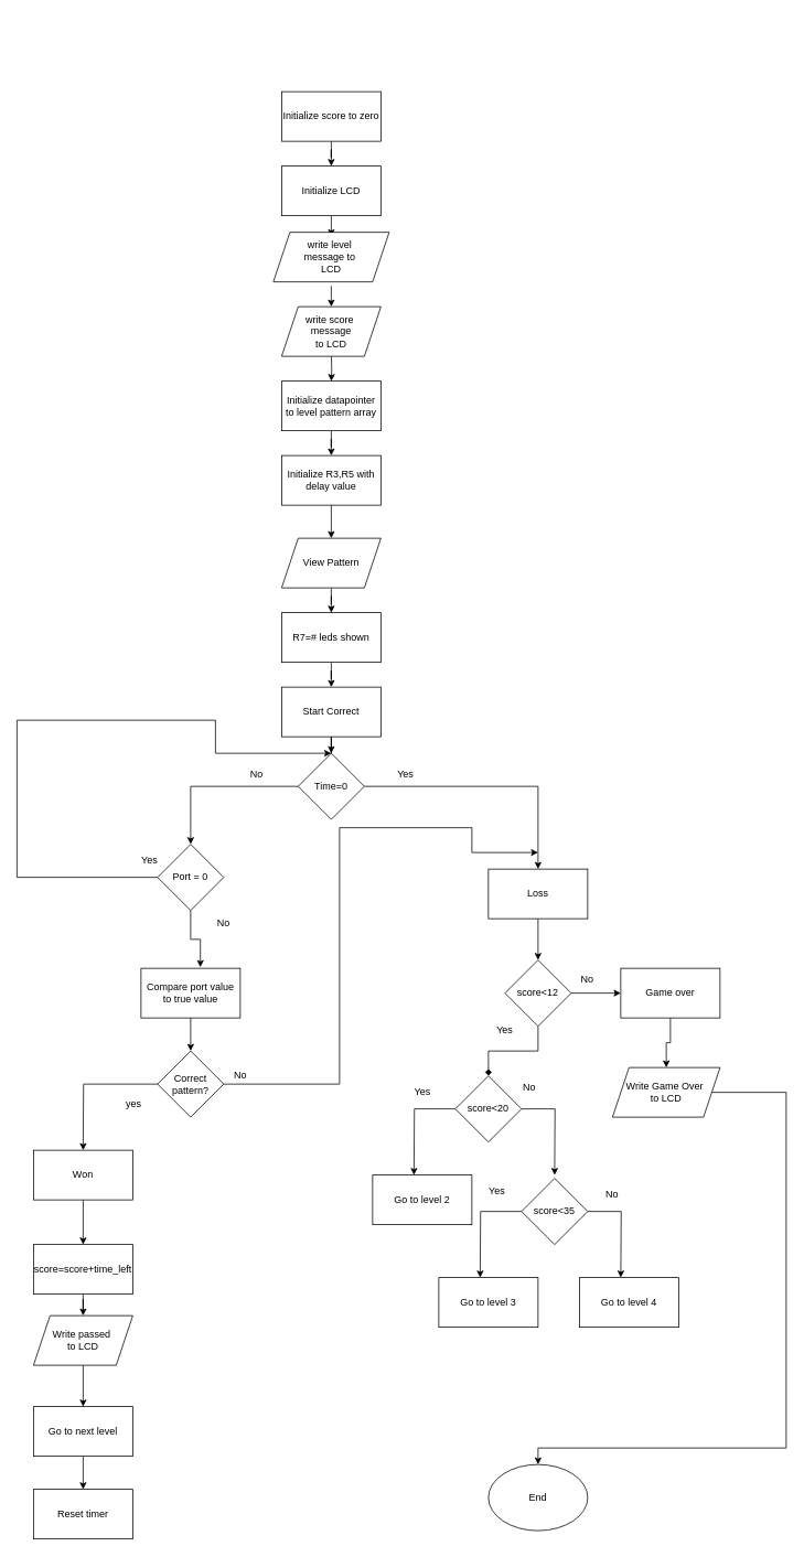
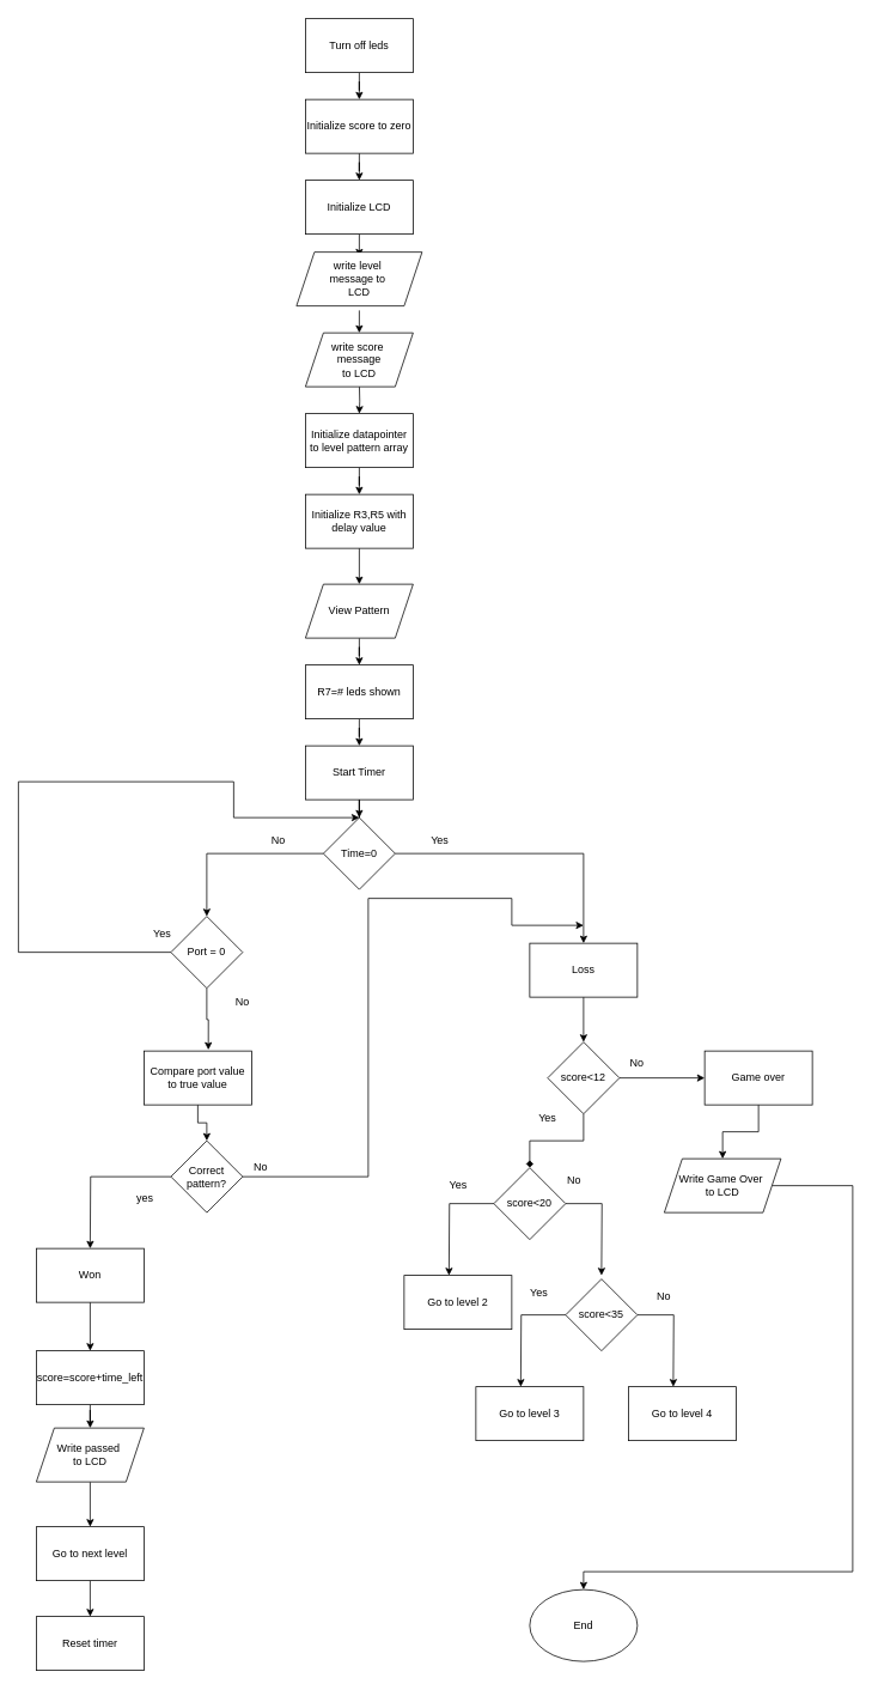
  <mxCell id="0" />
  <mxCell id="1" parent="0" />
+ <mxCell id="2" value="" style="edgeStyle=orthogonalEdgeStyle;rounded=0;orthogonalLoop=1;jettySize=auto;html=1;" edge="1" parent="1" source="3" target="5"><mxGeometry relative="1" as="geometry" /></mxCell>
+ <mxCell id="3" value="Turn off leds" style="rounded=0;whiteSpace=wrap;html=1;" vertex="1" parent="1"><mxGeometry x="340" y="20" width="120" height="60" as="geometry" /></mxCell>
  <mxCell id="4" value="" style="edgeStyle=orthogonalEdgeStyle;rounded=0;orthogonalLoop=1;jettySize=auto;html=1;" edge="1" parent="1" source="5" target="7"><mxGeometry relative="1" as="geometry" /></mxCell>
  <mxCell id="5" value="Initialize score to zero" style="rounded=0;whiteSpace=wrap;html=1;" vertex="1" parent="1"><mxGeometry x="340" y="110" width="120" height="60" as="geometry" /></mxCell>
  <mxCell id="6" value="" style="edgeStyle=orthogonalEdgeStyle;rounded=0;orthogonalLoop=1;jettySize=auto;html=1;" edge="1" parent="1" source="7"><mxGeometry relative="1" as="geometry"><mxPoint x="400" y="285" as="targetPoint" /></mxGeometry></mxCell>
  <mxCell id="7" value="Initialize LCD&lt;br&gt;" style="whiteSpace=wrap;html=1;" vertex="1" parent="1"><mxGeometry x="340" y="200" width="120" height="60" as="geometry" /></mxCell>
  <mxCell id="8" value="" style="edgeStyle=orthogonalEdgeStyle;rounded=0;orthogonalLoop=1;jettySize=auto;html=1;" edge="1" parent="1"><mxGeometry relative="1" as="geometry"><mxPoint x="400" y="345" as="sourcePoint" /><mxPoint x="400" y="370" as="targetPoint" /></mxGeometry></mxCell>
  <mxCell id="9" value="" style="edgeStyle=orthogonalEdgeStyle;rounded=0;orthogonalLoop=1;jettySize=auto;html=1;" edge="1" parent="1" target="11"><mxGeometry relative="1" as="geometry"><mxPoint x="400" y="425" as="sourcePoint" /></mxGeometry></mxCell>
  <mxCell id="10" value="" style="edgeStyle=orthogonalEdgeStyle;rounded=0;orthogonalLoop=1;jettySize=auto;html=1;" edge="1" parent="1" source="11" target="13"><mxGeometry relative="1" as="geometry" /></mxCell>
  <mxCell id="11" value="Initialize datapointer to level pattern array" style="whiteSpace=wrap;html=1;" vertex="1" parent="1"><mxGeometry x="340" y="460" width="120" height="60" as="geometry" /></mxCell>
  <mxCell id="12" value="" style="edgeStyle=orthogonalEdgeStyle;rounded=0;orthogonalLoop=1;jettySize=auto;html=1;" edge="1" parent="1" source="13" target="17"><mxGeometry relative="1" as="geometry" /></mxCell>
  <mxCell id="13" value="Initialize R3,R5 with delay value" style="whiteSpace=wrap;html=1;" vertex="1" parent="1"><mxGeometry x="340" y="550" width="120" height="60" as="geometry" /></mxCell>
  <mxCell id="14" value="write level&amp;nbsp;&lt;br&gt;message to&amp;nbsp;&lt;br&gt;LCD" style="shape=parallelogram;perimeter=parallelogramPerimeter;whiteSpace=wrap;html=1;fixedSize=1;" vertex="1" parent="1"><mxGeometry x="330" y="280" width="140" height="60" as="geometry" /></mxCell>
  <mxCell id="15" value="write score&amp;nbsp;&lt;br&gt;message&lt;br&gt;to LCD" style="shape=parallelogram;perimeter=parallelogramPerimeter;whiteSpace=wrap;html=1;fixedSize=1;" vertex="1" parent="1"><mxGeometry x="340" y="370" width="120" height="60" as="geometry" /></mxCell>
  <mxCell id="16" value="" style="edgeStyle=orthogonalEdgeStyle;rounded=0;orthogonalLoop=1;jettySize=auto;html=1;" edge="1" parent="1" source="17" target="19"><mxGeometry relative="1" as="geometry" /></mxCell>
  <mxCell id="17" value="View Pattern" style="shape=parallelogram;perimeter=parallelogramPerimeter;whiteSpace=wrap;html=1;fixedSize=1;" vertex="1" parent="1"><mxGeometry x="340" y="650" width="120" height="60" as="geometry" /></mxCell>
  <mxCell id="18" value="" style="edgeStyle=orthogonalEdgeStyle;rounded=0;orthogonalLoop=1;jettySize=auto;html=1;" edge="1" parent="1" source="19" target="21"><mxGeometry relative="1" as="geometry" /></mxCell>
  <mxCell id="19" value="R7=# leds shown" style="whiteSpace=wrap;html=1;" vertex="1" parent="1"><mxGeometry x="340" y="740" width="120" height="60" as="geometry" /></mxCell>
  <mxCell id="20" value="" style="edgeStyle=orthogonalEdgeStyle;rounded=0;orthogonalLoop=1;jettySize=auto;html=1;" edge="1" parent="1" source="21" target="24"><mxGeometry relative="1" as="geometry" /></mxCell>
- <mxCell id="21" value="Start Correct" style="whiteSpace=wrap;html=1;" vertex="1" parent="1"><mxGeometry x="340" y="830" width="120" height="60" as="geometry" /></mxCell>
+ <mxCell id="21" value="Start Timer" style="whiteSpace=wrap;html=1;" vertex="1" parent="1"><mxGeometry x="340" y="830" width="120" height="60" as="geometry" /></mxCell>
  <mxCell id="22" style="edgeStyle=orthogonalEdgeStyle;rounded=0;orthogonalLoop=1;jettySize=auto;html=1;entryX=0.5;entryY=0;entryDx=0;entryDy=0;" edge="1" parent="1" source="24" target="26"><mxGeometry relative="1" as="geometry" /></mxCell>
  <mxCell id="23" style="edgeStyle=orthogonalEdgeStyle;rounded=0;orthogonalLoop=1;jettySize=auto;html=1;entryX=0.5;entryY=0;entryDx=0;entryDy=0;" edge="1" parent="1" source="24" target="36"><mxGeometry relative="1" as="geometry" /></mxCell>
  <mxCell id="24" value="Time=0" style="rhombus;whiteSpace=wrap;html=1;" vertex="1" parent="1"><mxGeometry x="360" y="910" width="80" height="80" as="geometry" /></mxCell>
  <mxCell id="25" value="" style="edgeStyle=orthogonalEdgeStyle;rounded=0;orthogonalLoop=1;jettySize=auto;html=1;" edge="1" parent="1" source="26" target="30"><mxGeometry relative="1" as="geometry" /></mxCell>
  <mxCell id="26" value="Loss" style="rounded=0;whiteSpace=wrap;html=1;" vertex="1" parent="1"><mxGeometry x="590" y="1050" width="120" height="60" as="geometry" /></mxCell>
  <mxCell id="27" value="Yes" style="text;html=1;strokeColor=none;fillColor=none;align=center;verticalAlign=middle;whiteSpace=wrap;rounded=0;" vertex="1" parent="1"><mxGeometry x="460" y="920" width="60" height="30" as="geometry" /></mxCell>
  <mxCell id="28" value="" style="edgeStyle=orthogonalEdgeStyle;rounded=0;orthogonalLoop=1;jettySize=auto;html=1;" edge="1" parent="1" source="30" target="32"><mxGeometry relative="1" as="geometry" /></mxCell>
  <mxCell id="29" style="edgeStyle=orthogonalEdgeStyle;rounded=0;orthogonalLoop=1;jettySize=auto;html=1;entryX=0.5;entryY=0;entryDx=0;entryDy=0;endArrow=diamond;" edge="1" parent="1" source="30" target="55"><mxGeometry relative="1" as="geometry" /></mxCell>
  <mxCell id="30" value="score&amp;lt;12" style="rhombus;whiteSpace=wrap;html=1;" vertex="1" parent="1"><mxGeometry x="610" y="1160" width="80" height="80" as="geometry" /></mxCell>
  <mxCell id="31" value="" style="edgeStyle=orthogonalEdgeStyle;rounded=0;orthogonalLoop=1;jettySize=auto;html=1;" edge="1" parent="1" source="32" target="71"><mxGeometry relative="1" as="geometry" /></mxCell>
- <mxCell id="32" value="Game over" style="whiteSpace=wrap;html=1;" vertex="1" parent="1"><mxGeometry x="750" y="1170" width="120" height="60" as="geometry" /></mxCell>
+ <mxCell id="32" value="Game over" style="whiteSpace=wrap;html=1;" vertex="1" parent="1"><mxGeometry x="785" y="1170" width="120" height="60" as="geometry" /></mxCell>
  <mxCell id="33" value="Yes" style="text;html=1;strokeColor=none;fillColor=none;align=center;verticalAlign=middle;whiteSpace=wrap;rounded=0;" vertex="1" parent="1"><mxGeometry x="580" y="1230" width="60" height="30" as="geometry" /></mxCell>
  <mxCell id="34" style="edgeStyle=orthogonalEdgeStyle;rounded=0;orthogonalLoop=1;jettySize=auto;html=1;" edge="1" parent="1" source="36" target="24"><mxGeometry relative="1" as="geometry"><mxPoint x="280" y="910" as="targetPoint" /><Array as="points"><mxPoint x="20" y="1060" /><mxPoint x="20" y="870" /><mxPoint x="260" y="870" /><mxPoint x="260" y="910" /></Array></mxGeometry></mxCell>
  <mxCell id="35" style="edgeStyle=orthogonalEdgeStyle;rounded=0;orthogonalLoop=1;jettySize=auto;html=1;entryX=0.598;entryY=-0.022;entryDx=0;entryDy=0;entryPerimeter=0;" edge="1" parent="1" source="36" target="40"><mxGeometry relative="1" as="geometry" /></mxCell>
  <mxCell id="36" value="Port = 0" style="rhombus;whiteSpace=wrap;html=1;" vertex="1" parent="1"><mxGeometry x="190" y="1020" width="80" height="80" as="geometry" /></mxCell>
  <mxCell id="37" value="No" style="text;html=1;strokeColor=none;fillColor=none;align=center;verticalAlign=middle;whiteSpace=wrap;rounded=0;" vertex="1" parent="1"><mxGeometry x="280" y="920" width="60" height="30" as="geometry" /></mxCell>
  <mxCell id="38" value="Yes" style="text;html=1;align=center;verticalAlign=middle;resizable=0;points=[];autosize=1;strokeColor=none;fillColor=none;" vertex="1" parent="1"><mxGeometry x="160" y="1025" width="40" height="30" as="geometry" /></mxCell>
  <mxCell id="39" value="" style="edgeStyle=orthogonalEdgeStyle;rounded=0;orthogonalLoop=1;jettySize=auto;html=1;" edge="1" parent="1" source="40" target="44"><mxGeometry relative="1" as="geometry" /></mxCell>
- <mxCell id="40" value="Compare port value&lt;br&gt;to true value" style="rounded=0;whiteSpace=wrap;html=1;" vertex="1" parent="1"><mxGeometry x="170" y="1170" width="120" height="60" as="geometry" /></mxCell>
+ <mxCell id="40" value="Compare port value&lt;br&gt;to true value" style="rounded=0;whiteSpace=wrap;html=1;" vertex="1" parent="1"><mxGeometry x="160" y="1170" width="120" height="60" as="geometry" /></mxCell>
  <mxCell id="41" value="No" style="text;html=1;strokeColor=none;fillColor=none;align=center;verticalAlign=middle;whiteSpace=wrap;rounded=0;" vertex="1" parent="1"><mxGeometry x="240" y="1100" width="60" height="31" as="geometry" /></mxCell>
  <mxCell id="42" style="edgeStyle=orthogonalEdgeStyle;rounded=0;orthogonalLoop=1;jettySize=auto;html=1;" edge="1" parent="1" source="44"><mxGeometry relative="1" as="geometry"><mxPoint x="650" y="1030" as="targetPoint" /><Array as="points"><mxPoint x="410" y="1310" /><mxPoint x="410" y="1000" /><mxPoint x="570" y="1000" /></Array></mxGeometry></mxCell>
  <mxCell id="43" style="edgeStyle=orthogonalEdgeStyle;rounded=0;orthogonalLoop=1;jettySize=auto;html=1;" edge="1" parent="1" source="44"><mxGeometry relative="1" as="geometry"><mxPoint x="100" y="1390" as="targetPoint" /></mxGeometry></mxCell>
  <mxCell id="44" value="Correct pattern?" style="rhombus;whiteSpace=wrap;html=1;" vertex="1" parent="1"><mxGeometry x="190" y="1270" width="80" height="80" as="geometry" /></mxCell>
  <mxCell id="45" value="No" style="text;html=1;align=center;verticalAlign=middle;resizable=0;points=[];autosize=1;strokeColor=none;fillColor=none;" vertex="1" parent="1"><mxGeometry x="270" y="1285" width="40" height="30" as="geometry" /></mxCell>
  <mxCell id="46" value="" style="edgeStyle=orthogonalEdgeStyle;rounded=0;orthogonalLoop=1;jettySize=auto;html=1;" edge="1" parent="1" source="47" target="49"><mxGeometry relative="1" as="geometry" /></mxCell>
  <mxCell id="47" value="Won" style="rounded=0;whiteSpace=wrap;html=1;" vertex="1" parent="1"><mxGeometry x="40" y="1390" width="120" height="60" as="geometry" /></mxCell>
  <mxCell id="48" value="" style="edgeStyle=orthogonalEdgeStyle;rounded=0;orthogonalLoop=1;jettySize=auto;html=1;" edge="1" parent="1" source="49" target="69"><mxGeometry relative="1" as="geometry" /></mxCell>
  <mxCell id="49" value="score=score+time_left" style="rounded=0;whiteSpace=wrap;html=1;" vertex="1" parent="1"><mxGeometry x="40" y="1504" width="120" height="60" as="geometry" /></mxCell>
  <mxCell id="50" value="" style="edgeStyle=orthogonalEdgeStyle;rounded=0;orthogonalLoop=1;jettySize=auto;html=1;" edge="1" parent="1" source="51" target="52"><mxGeometry relative="1" as="geometry" /></mxCell>
  <mxCell id="51" value="Go to next level" style="whiteSpace=wrap;html=1;rounded=0;" vertex="1" parent="1"><mxGeometry x="40" y="1700" width="120" height="60" as="geometry" /></mxCell>
  <mxCell id="52" value="Reset timer" style="rounded=0;whiteSpace=wrap;html=1;" vertex="1" parent="1"><mxGeometry x="40" y="1800" width="120" height="60" as="geometry" /></mxCell>
  <mxCell id="53" style="edgeStyle=orthogonalEdgeStyle;rounded=0;orthogonalLoop=1;jettySize=auto;html=1;" edge="1" parent="1" source="55"><mxGeometry relative="1" as="geometry"><mxPoint x="500" y="1420" as="targetPoint" /></mxGeometry></mxCell>
  <mxCell id="54" style="edgeStyle=orthogonalEdgeStyle;rounded=0;orthogonalLoop=1;jettySize=auto;html=1;" edge="1" parent="1" source="55"><mxGeometry relative="1" as="geometry"><mxPoint x="670" y="1420" as="targetPoint" /></mxGeometry></mxCell>
  <mxCell id="55" value="score&amp;lt;20" style="rhombus;whiteSpace=wrap;html=1;" vertex="1" parent="1"><mxGeometry x="550" y="1300" width="80" height="80" as="geometry" /></mxCell>
  <mxCell id="56" value="Yes" style="text;html=1;align=center;verticalAlign=middle;resizable=0;points=[];autosize=1;strokeColor=none;fillColor=none;" vertex="1" parent="1"><mxGeometry x="490" y="1305" width="40" height="30" as="geometry" /></mxCell>
  <mxCell id="57" value="Go to level 2" style="rounded=0;whiteSpace=wrap;html=1;" vertex="1" parent="1"><mxGeometry x="450" y="1420" width="120" height="60" as="geometry" /></mxCell>
  <mxCell id="58" value="No" style="text;whiteSpace=wrap;html=1;" vertex="1" parent="1"><mxGeometry x="700" y="1170" width="50" height="40" as="geometry" /></mxCell>
  <mxCell id="59" value="yes" style="text;whiteSpace=wrap;html=1;" vertex="1" parent="1"><mxGeometry x="150" y="1320" width="50" height="40" as="geometry" /></mxCell>
  <mxCell id="60" value="No" style="text;whiteSpace=wrap;html=1;" vertex="1" parent="1"><mxGeometry x="630" y="1300" width="50" height="40" as="geometry" /></mxCell>
  <mxCell id="61" style="edgeStyle=orthogonalEdgeStyle;rounded=0;orthogonalLoop=1;jettySize=auto;html=1;" edge="1" parent="1" source="63"><mxGeometry relative="1" as="geometry"><mxPoint x="580" y="1544" as="targetPoint" /></mxGeometry></mxCell>
  <mxCell id="62" style="edgeStyle=orthogonalEdgeStyle;rounded=0;orthogonalLoop=1;jettySize=auto;html=1;" edge="1" parent="1" source="63"><mxGeometry relative="1" as="geometry"><mxPoint x="750" y="1544" as="targetPoint" /></mxGeometry></mxCell>
  <mxCell id="63" value="score&amp;lt;35" style="rhombus;whiteSpace=wrap;html=1;" vertex="1" parent="1"><mxGeometry x="630" y="1424" width="80" height="80" as="geometry" /></mxCell>
  <mxCell id="64" value="Yes" style="text;html=1;align=center;verticalAlign=middle;resizable=0;points=[];autosize=1;strokeColor=none;fillColor=none;" vertex="1" parent="1"><mxGeometry x="580" y="1424" width="40" height="30" as="geometry" /></mxCell>
  <mxCell id="65" value="Go to level 3" style="rounded=0;whiteSpace=wrap;html=1;" vertex="1" parent="1"><mxGeometry x="530" y="1544" width="120" height="60" as="geometry" /></mxCell>
  <mxCell id="66" value="No" style="text;whiteSpace=wrap;html=1;" vertex="1" parent="1"><mxGeometry x="730" y="1430" width="50" height="40" as="geometry" /></mxCell>
  <mxCell id="67" value="Go to level 4" style="rounded=0;whiteSpace=wrap;html=1;" vertex="1" parent="1"><mxGeometry x="700" y="1544" width="120" height="60" as="geometry" /></mxCell>
  <mxCell id="68" value="" style="edgeStyle=orthogonalEdgeStyle;rounded=0;orthogonalLoop=1;jettySize=auto;html=1;" edge="1" parent="1" source="69" target="51"><mxGeometry relative="1" as="geometry" /></mxCell>
  <mxCell id="69" value="Write passed&amp;nbsp;&lt;br&gt;to LCD" style="shape=parallelogram;perimeter=parallelogramPerimeter;whiteSpace=wrap;html=1;fixedSize=1;" vertex="1" parent="1"><mxGeometry x="40" y="1590" width="120" height="60" as="geometry" /></mxCell>
  <mxCell id="70" style="edgeStyle=orthogonalEdgeStyle;rounded=0;orthogonalLoop=1;jettySize=auto;html=1;" edge="1" parent="1" source="71"><mxGeometry relative="1" as="geometry"><mxPoint x="650" y="1770" as="targetPoint" /><Array as="points"><mxPoint x="950" y="1320" /><mxPoint x="950" y="1750" /></Array></mxGeometry></mxCell>
  <mxCell id="71" value="Write Game Over&amp;nbsp;&lt;br&gt;to LCD" style="shape=parallelogram;perimeter=parallelogramPerimeter;whiteSpace=wrap;html=1;fixedSize=1;" vertex="1" parent="1"><mxGeometry x="740" y="1290" width="130" height="60" as="geometry" /></mxCell>
  <mxCell id="72" value="End" style="ellipse;whiteSpace=wrap;html=1;" vertex="1" parent="1"><mxGeometry x="590" y="1770" width="120" height="80" as="geometry" /></mxCell>
